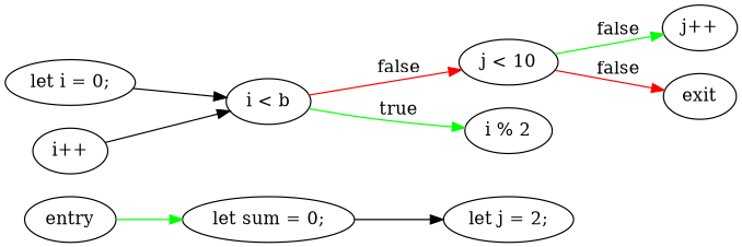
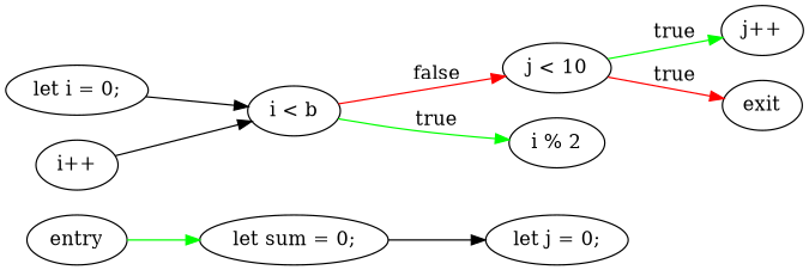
  digraph {
    rankdir=LR
    n1 [label=entry style=rounded]
    n2 [label="let sum = 0;"]
-   n3 [label="let j = 2;"]
+   n3 [label="let j = 0;"]
    n4 [label="j < 10"]
    n5 [label="j++"]
    n6 [label=exit style=rounded]
    n7 [label="let i = 0;"]
    n8 [label="i < b"]
    n9 [label="i % 2"]
    n10 [label="i++"]
    n1 -> n2 [color=green]
    n2 -> n3
-   n4 -> n5 [color=green label=false]
-   n4 -> n6 [color=red label=false]
+   n4 -> n5 [color=green label=true]
+   n4 -> n6 [color=red label=true]
    n7 -> n8
    n8 -> n4 [color=red label=false]
    n8 -> n9 [color=green label=true]
    n10 -> n8
  }
